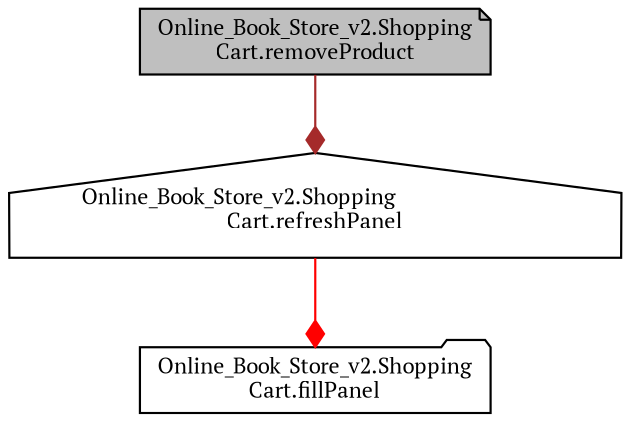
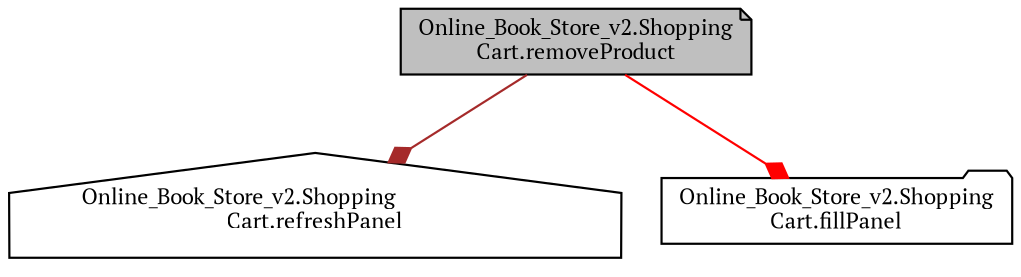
  digraph {
    fontname="PT Serif"
    rankdir=TB
    node [color=black fillcolor=white fontname="PT Serif" fontsize=10 style=filled]
    edge [arrowhead=diamond fontname="PT Serif" fontsize=10 labelfontname=Helvetica labelfontsize=10 style=solid]
    n1 [fillcolor=grey75 fontcolor=black height=0.2 label="Online_Book_Store_v2.Shopping\lCart.removeProduct" shape=note width=0.4]
    n2 [height=0.2 label="Online_Book_Store_v2.Shopping\lCart.refreshPanel" shape=house width=0.4]
    n3 [height=0.2 label="Online_Book_Store_v2.Shopping\lCart.fillPanel" shape=folder width=0.4]
    n1 -> n2 [color=brown]
-   n2 -> n3 [color=red]
+   n1 -> n3 [color=red]
  }
